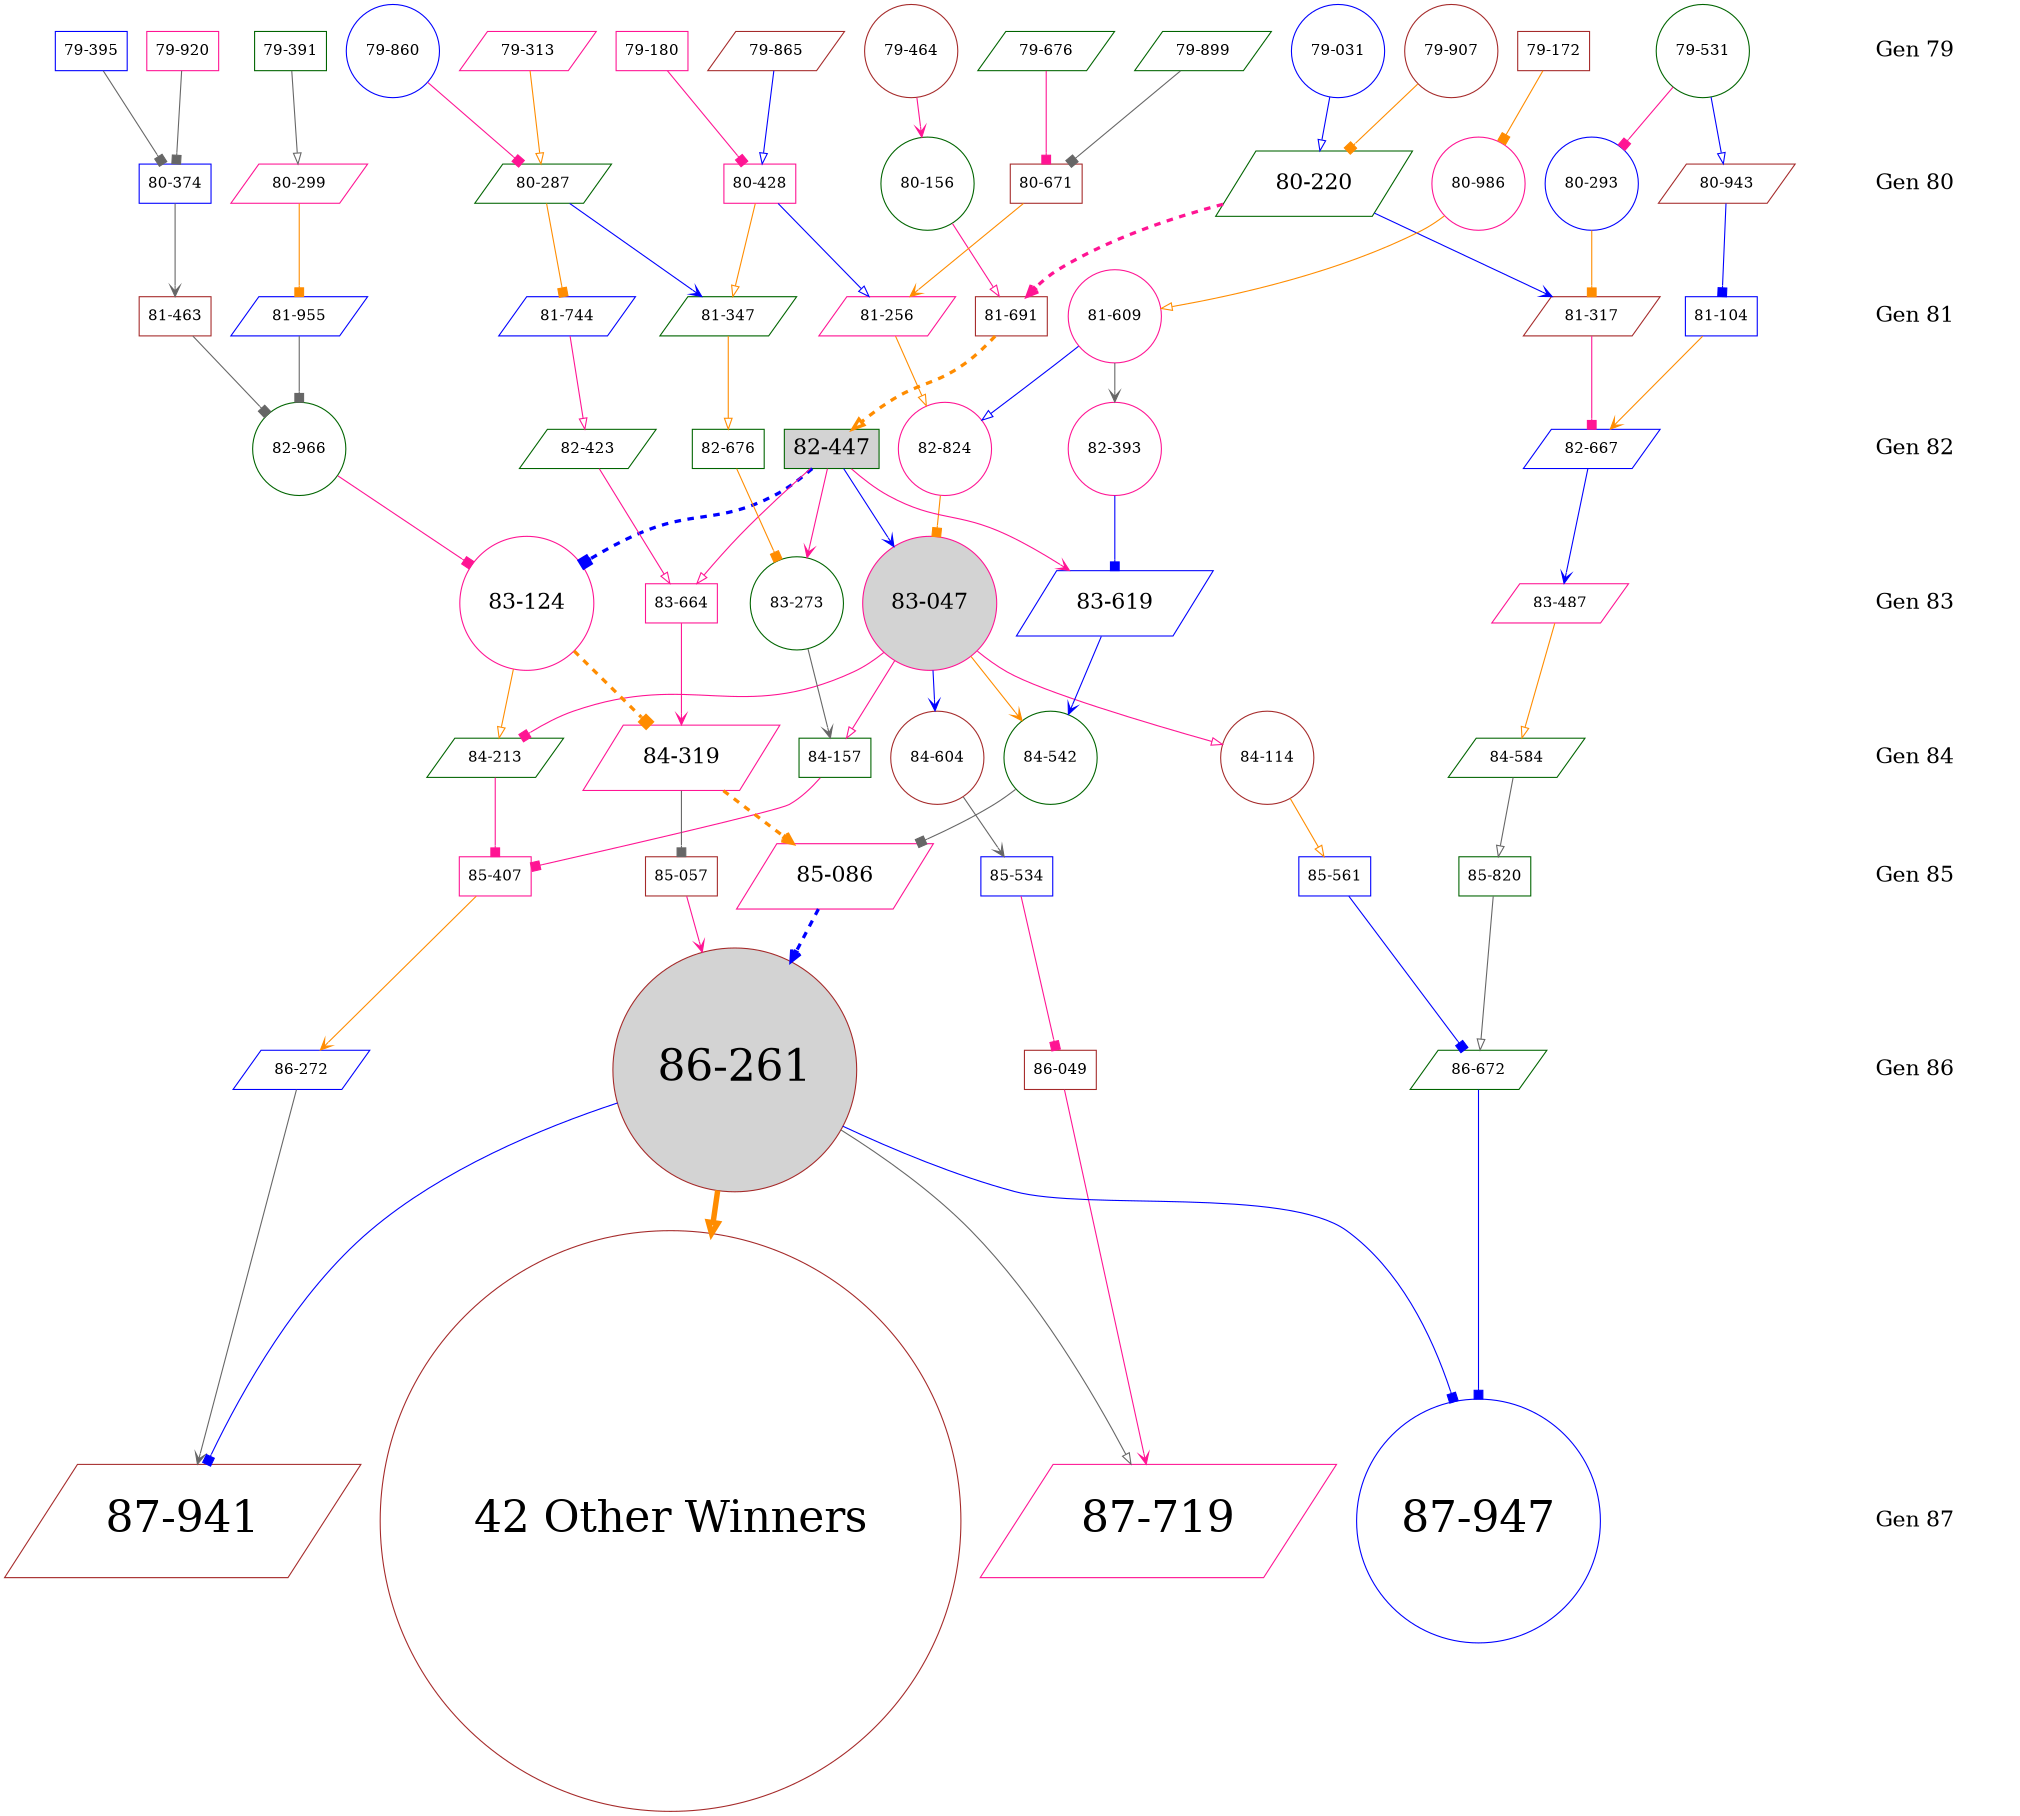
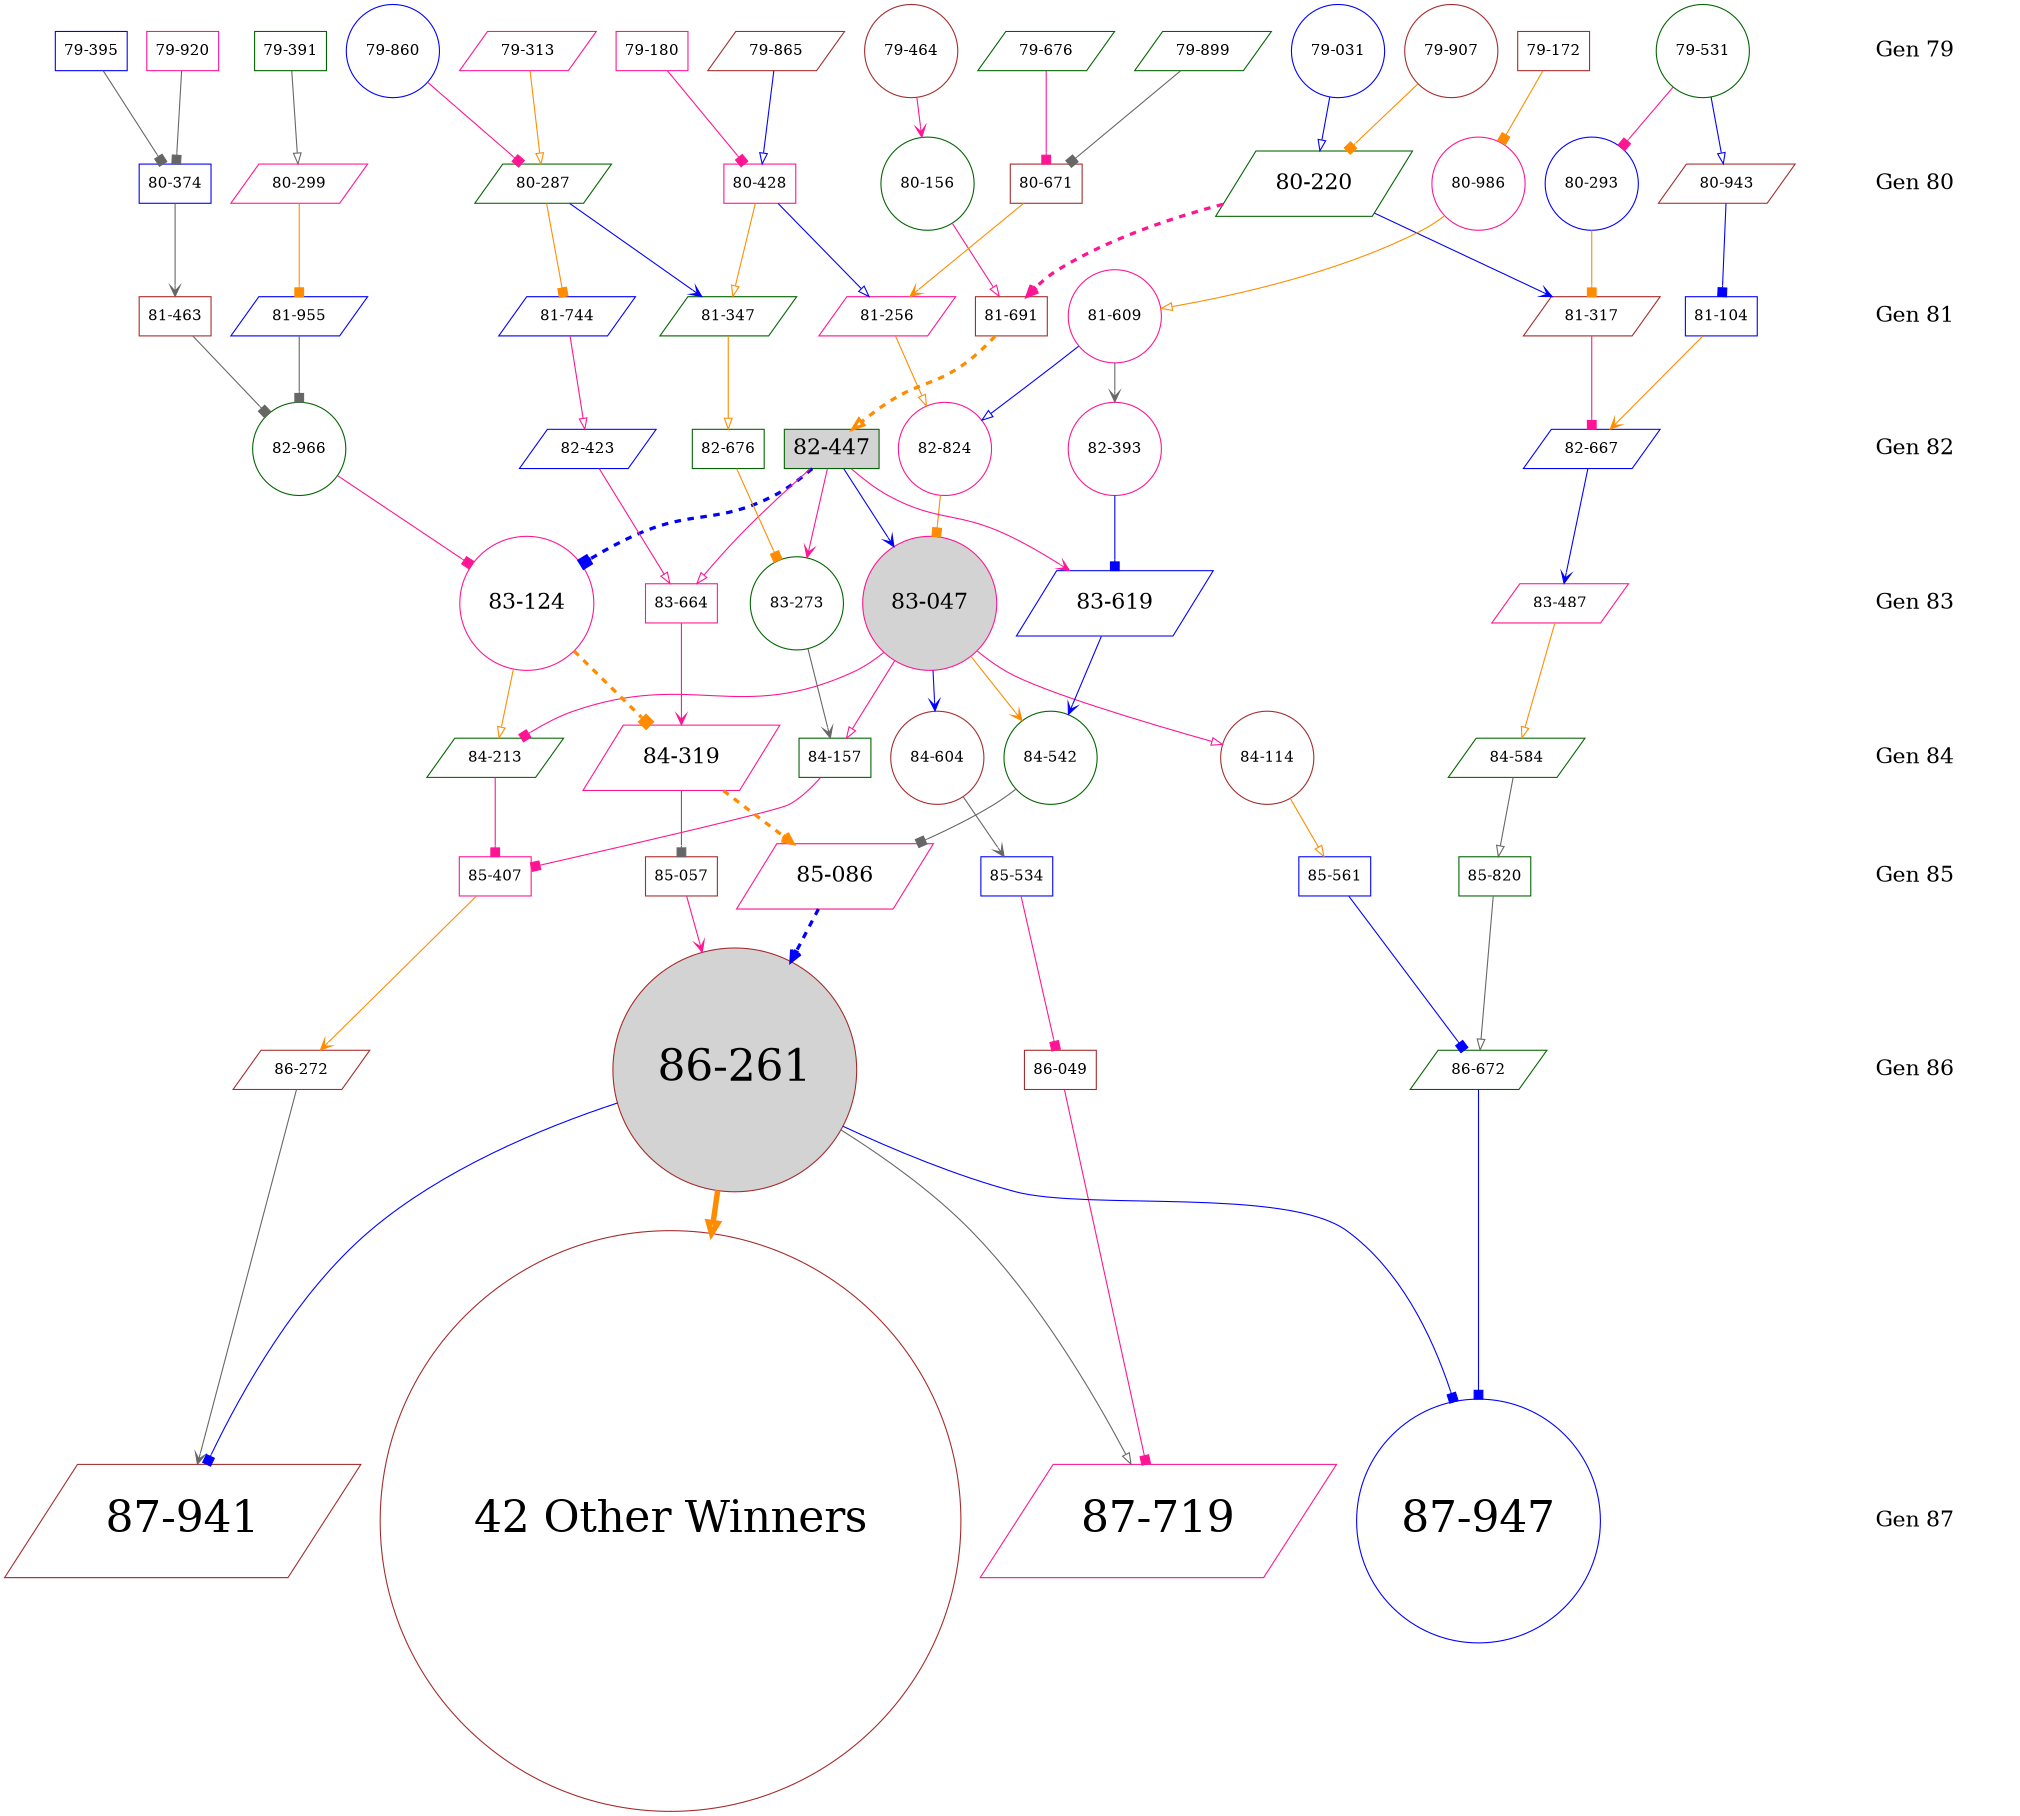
  digraph {
    node [color=brown shape=box]
    edge [arrowhead=box color=darkorange]
    "79-031" [color=blue shape=circle]
    "Gen 79" [fontsize=20 penwidth=0]
    "80-428" [color=deeppink]
    "Gen 80" [color=darkgreen fontsize=20 penwidth=0 shape=parallelogram]
    "81-256" [color=deeppink shape=parallelogram]
    "Gen 81" [fontsize=20 penwidth=0 shape=parallelogram]
    "82-824" [color=deeppink shape=circle]
    "Gen 82" [color=darkgreen fontsize=20 penwidth=0]
    "83-047" [color=deeppink fillcolor=lightgrey fontsize=20 shape=circle style=filled]
    "Gen 83" [fontsize=20 penwidth=0 shape=circle]
    "84-157" [color=darkgreen]
    "Gen 84" [fontsize=20 penwidth=0]
    "85-407" [color=deeppink]
    "Gen 85" [fontsize=20 penwidth=0]
    "86-049"
    "Gen 86" [color=darkgreen fontsize=20 penwidth=0]
    "87-947" [color=blue fontsize=40 shape=circle]
    "Gen 87" [color=blue fontsize=20 penwidth=0]
    "80-220" [color=darkgreen fontsize=20 shape=parallelogram]
    "81-347" [color=darkgreen shape=parallelogram]
    "84-542" [color=darkgreen shape=circle]
    "84-213" [color=darkgreen shape=parallelogram]
    "84-604" [shape=circle]
    "84-114" [shape=circle]
-   "86-272" [color=blue shape=parallelogram]
+   "86-272" [shape=parallelogram]
    "87-719" [color=deeppink fontsize=40 shape=parallelogram]
    "81-691"
    "81-317" [shape=parallelogram]
    "82-447" [color=darkgreen fillcolor=lightgrey fontsize=20 style=filled]
    "82-667" [color=blue shape=parallelogram]
    "79-172"
    "80-986" [color=deeppink shape=circle]
    "81-609" [color=deeppink shape=circle]
    "82-393" [color=deeppink shape=circle]
    "79-180" [color=deeppink]
    "82-676" [color=darkgreen]
    "79-313" [color=deeppink shape=parallelogram]
    "80-287" [color=darkgreen shape=parallelogram]
    "81-744" [color=blue shape=parallelogram]
-   "82-423" [color=darkgreen shape=parallelogram]
+   "82-423" [color=blue shape=parallelogram]
    "79-391" [color=darkgreen]
    "80-299" [color=deeppink shape=parallelogram]
    "81-955" [color=blue shape=parallelogram]
    "82-966" [color=darkgreen shape=circle]
    "79-395" [color=blue]
    "80-374" [color=blue]
    "81-463"
    "79-464" [shape=circle]
    "80-156" [color=darkgreen shape=circle]
    "79-531" [color=darkgreen shape=circle]
    "80-943" [shape=parallelogram]
    "80-293" [color=blue shape=circle]
    "81-104" [color=blue]
    "79-676" [color=darkgreen shape=parallelogram]
    "80-671"
    "79-860" [color=blue shape=circle]
    "79-865" [shape=parallelogram]
    "79-899" [color=darkgreen shape=parallelogram]
    "79-907" [shape=circle]
    "79-920" [color=deeppink]
    "83-273" [color=darkgreen shape=circle]
    "83-124" [color=deeppink fontsize=20 shape=circle]
    "83-619" [color=blue fontsize=20 shape=parallelogram]
    "83-664" [color=deeppink]
    "83-487" [color=deeppink shape=parallelogram]
    "84-584" [color=darkgreen shape=parallelogram]
    "84-319" [color=deeppink fontsize=20 shape=parallelogram]
    "85-086" [color=deeppink fontsize=20 shape=parallelogram]
    "85-057"
    "85-534" [color=blue]
    "85-561" [color=blue]
    "85-820" [color=darkgreen]
    "86-261" [fillcolor=lightgrey fontsize=40 shape=circle style=filled]
    "86-672" [color=darkgreen shape=parallelogram]
    "87-941" [fontsize=40 shape=parallelogram]
    "42 Other Winners" [fontsize=40 shape=circle]
    subgraph sub_1 {
      rank=same
      "79-031"
      "Gen 79"
    }
    subgraph sub_2 {
      rank=same
      "80-428"
      "Gen 80"
    }
    subgraph sub_3 {
      rank=same
      "81-256"
      "Gen 81"
    }
    subgraph sub_4 {
      rank=same
      "82-824"
      "Gen 82"
    }
    subgraph sub_5 {
      rank=same
      "83-047"
      "Gen 83"
    }
    subgraph sub_6 {
      rank=same
      "84-157"
      "Gen 84"
    }
    subgraph sub_7 {
      rank=same
      "85-407"
      "Gen 85"
    }
    subgraph sub_8 {
      rank=same
      "86-049"
      "Gen 86"
    }
    subgraph sub_9 {
      rank=same
      "87-947"
      "Gen 87"
    }
    "79-031" -> "80-220" [arrowhead=onormal color=blue]
    "Gen 79" -> "Gen 80" [style=invis arrowhead="" color=""]
    "80-428" -> "81-256" [arrowhead=onormal color=blue]
    "80-428" -> "81-347" [arrowhead=onormal]
    "Gen 80" -> "Gen 81" [style=invis arrowhead="" color=""]
    "81-256" -> "82-824" [arrowhead=onormal]
    "Gen 81" -> "Gen 82" [style=invis arrowhead="" color=""]
    "82-824" -> "83-047"
    "Gen 82" -> "Gen 83" [style=invis arrowhead="" color=""]
    "83-047" -> "84-157" [arrowhead=onormal color=deeppink]
    "83-047" -> "84-542" [arrowhead=vee]
    "83-047" -> "84-213" [color=deeppink]
    "83-047" -> "84-604" [arrowhead=vee color=blue]
    "83-047" -> "84-114" [arrowhead=onormal color=deeppink]
    "Gen 83" -> "Gen 84" [style=invis arrowhead="" color=""]
    "84-157" -> "85-407" [color=deeppink]
    "Gen 84" -> "Gen 85" [style=invis arrowhead="" color=""]
    "85-407" -> "86-272" [arrowhead=vee]
    "Gen 85" -> "Gen 86" [style=invis arrowhead="" color=""]
-   "86-049" -> "87-719" [arrowhead=vee color=deeppink]
+   "86-049" -> "87-719" [color=deeppink]
    "Gen 86" -> "Gen 87" [style=invis arrowhead="" color=""]
    "80-220" -> "81-691" [arrowhead=vee color=deeppink penwidth=3 style=dashed]
    "80-220" -> "81-317" [arrowhead=vee color=blue]
    "81-347" -> "82-676" [arrowhead=onormal]
    "84-542" -> "85-086" [color=gray40]
    "84-213" -> "85-407" [color=deeppink]
    "84-604" -> "85-534" [arrowhead=vee color=gray40]
    "84-114" -> "85-561" [arrowhead=onormal]
    "86-272" -> "87-941" [arrowhead=vee color=gray40]
    "81-691" -> "82-447" [arrowhead=onormal penwidth=3 style=dashed]
    "81-317" -> "82-667" [color=deeppink]
    "82-447" -> "83-047" [arrowhead=vee color=blue]
    "82-447" -> "83-273" [arrowhead=vee color=deeppink]
    "82-447" -> "83-124" [color=blue penwidth=3 style=dashed]
    "82-447" -> "83-619" [arrowhead=vee color=deeppink]
    "82-447" -> "83-664" [arrowhead=onormal color=deeppink]
    "82-667" -> "83-487" [arrowhead=vee color=blue]
    "79-172" -> "80-986"
    "80-986" -> "81-609" [arrowhead=onormal]
    "81-609" -> "82-824" [arrowhead=onormal color=blue]
    "81-609" -> "82-393" [arrowhead=vee color=gray40]
    "82-393" -> "83-619" [color=blue]
    "79-180" -> "80-428" [color=deeppink]
    "82-676" -> "83-273"
    "79-313" -> "80-287" [arrowhead=onormal]
    "80-287" -> "81-347" [arrowhead=vee color=blue]
    "80-287" -> "81-744"
    "81-744" -> "82-423" [arrowhead=onormal color=deeppink]
    "82-423" -> "83-664" [arrowhead=onormal color=deeppink]
    "79-391" -> "80-299" [arrowhead=onormal color=gray40]
    "80-299" -> "81-955"
    "81-955" -> "82-966" [color=gray40]
    "82-966" -> "83-124" [color=deeppink]
    "79-395" -> "80-374" [color=gray40]
    "80-374" -> "81-463" [arrowhead=vee color=gray40]
    "81-463" -> "82-966" [color=gray40]
    "79-464" -> "80-156" [arrowhead=vee color=deeppink]
    "80-156" -> "81-691" [arrowhead=onormal color=deeppink]
    "79-531" -> "80-943" [arrowhead=onormal color=blue]
    "79-531" -> "80-293" [color=deeppink]
    "80-943" -> "81-104" [color=blue]
    "80-293" -> "81-317"
    "81-104" -> "82-667" [arrowhead=vee]
    "79-676" -> "80-671" [color=deeppink]
    "80-671" -> "81-256" [arrowhead=vee]
    "79-860" -> "80-287" [color=deeppink]
    "79-865" -> "80-428" [arrowhead=onormal color=blue]
    "79-899" -> "80-671" [color=gray40]
    "79-907" -> "80-220"
    "79-920" -> "80-374" [color=gray40]
    "83-273" -> "84-157" [arrowhead=vee color=gray40]
    "83-124" -> "84-213" [arrowhead=onormal]
    "83-124" -> "84-319" [penwidth=3 style=dashed]
    "83-619" -> "84-542" [arrowhead=vee color=blue]
    "83-664" -> "84-319" [arrowhead=vee color=deeppink]
    "83-487" -> "84-584" [arrowhead=onormal]
    "84-584" -> "85-820" [arrowhead=onormal color=gray40]
    "84-319" -> "85-086" [arrowhead=vee penwidth=3 style=dashed]
    "84-319" -> "85-057" [color=gray40]
    "85-086" -> "86-261" [arrowhead=vee color=blue penwidth=3 style=dashed]
    "85-057" -> "86-261" [arrowhead=vee color=deeppink]
    "85-534" -> "86-049" [color=deeppink]
    "85-561" -> "86-672" [color=blue]
    "85-820" -> "86-672" [arrowhead=onormal color=gray40]
    "86-261" -> "87-947" [color=blue]
    "86-261" -> "87-719" [arrowhead=onormal color=gray40]
    "86-261" -> "87-941" [color=blue]
    "86-261" -> "42 Other Winners" [arrowhead=onormal penwidth=5]
    "86-672" -> "87-947" [color=blue]
  }
